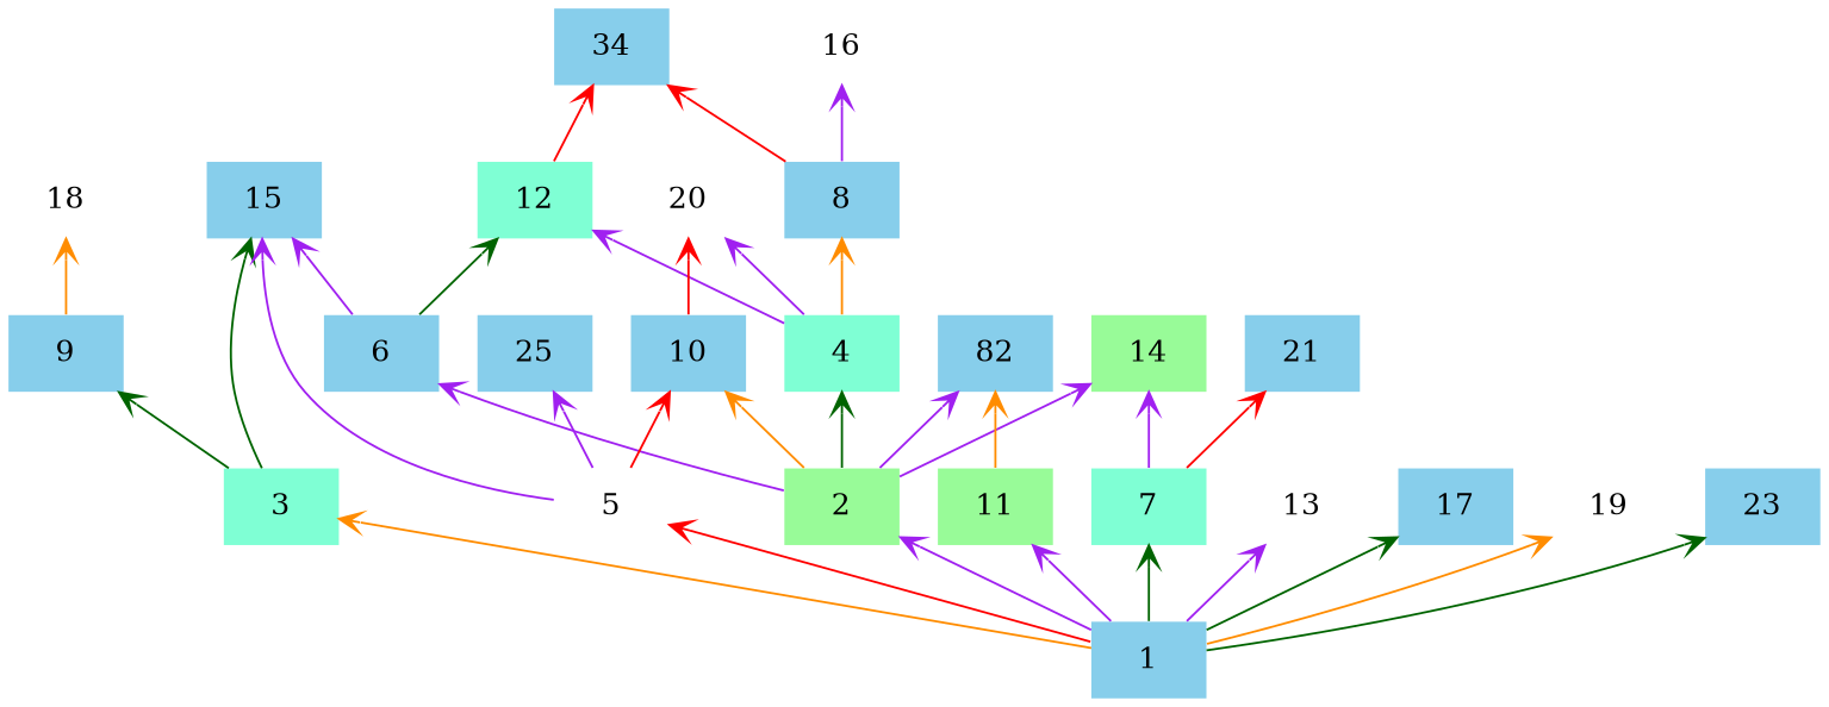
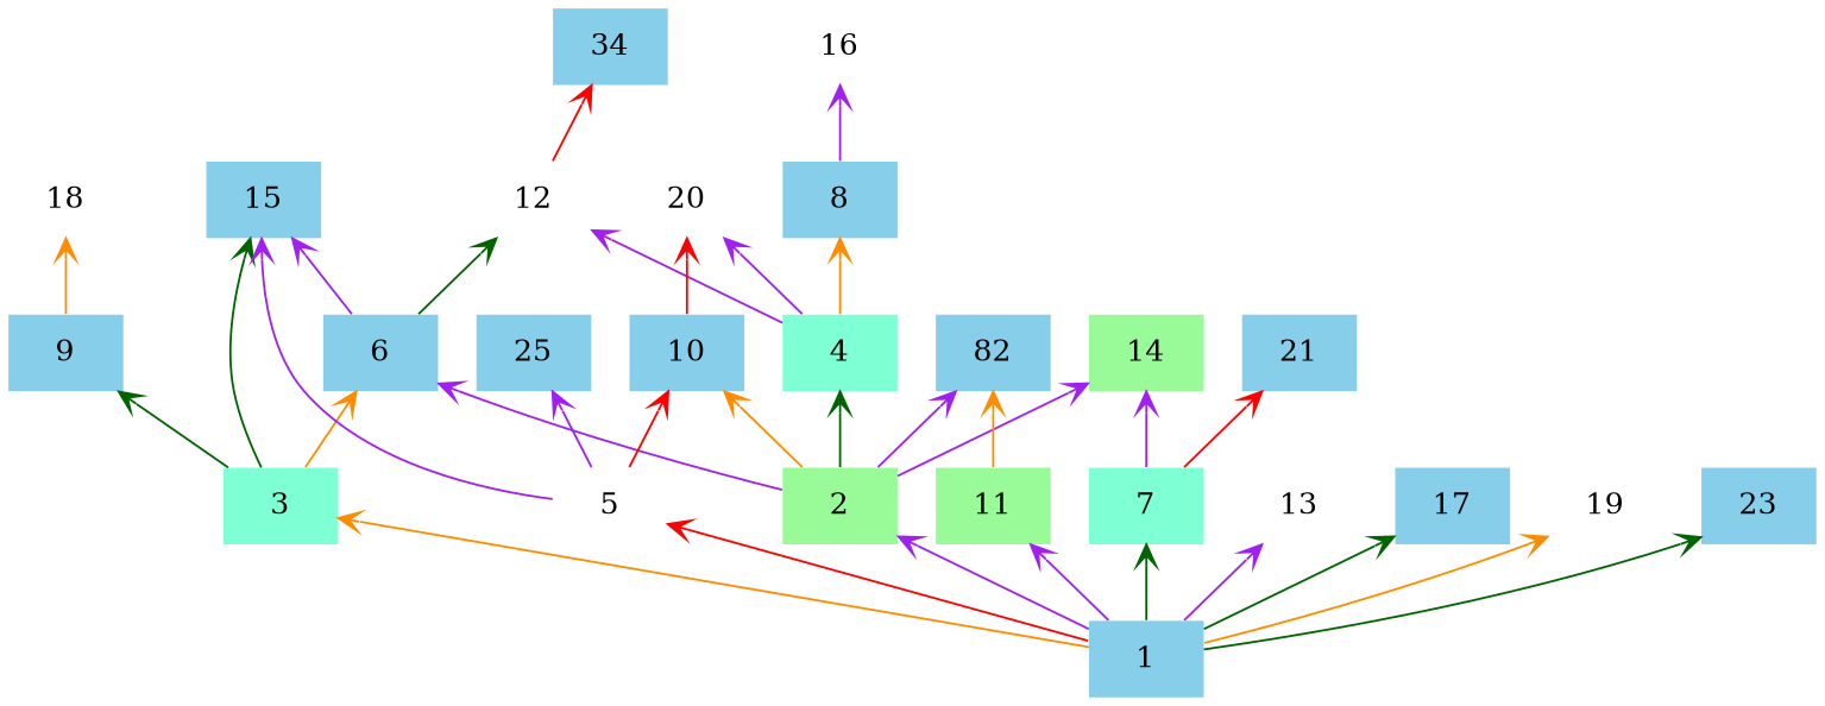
  digraph {
    rankdir=BT
    node [fillcolor=skyblue shape=none style=filled]
    edge [arrowhead=vee color=purple]
    2 [fillcolor=palegreen]
    1
    3 [fillcolor=aquamarine]
    5 [fillcolor=white]
    7 [fillcolor=aquamarine]
    11 [fillcolor=palegreen]
    13 [fillcolor=white]
    17
    19 [fillcolor=white]
    23
    4 [fillcolor=aquamarine]
    6
    10
    14 [fillcolor=palegreen]
    n15 [label=82]
    9
    15
    25
    21
    8
-   12 [fillcolor=aquamarine]
+   12 [fillcolor=white]
    20 [fillcolor=white]
    18 [fillcolor=white]
    16 [fillcolor=white]
    n25 [label=34]
    2 -> 4 [color=darkgreen]
    2 -> 6
    2 -> 10 [color=darkorange]
    2 -> 14
    2 -> n15
    1 -> 2
    1 -> 3 [color=darkorange]
    1 -> 5 [color=red]
    1 -> 7 [color=darkgreen]
    1 -> 11
    1 -> 13
    1 -> 17 [color=darkgreen]
    1 -> 19 [color=darkorange]
    1 -> 23 [color=darkgreen]
+   3 -> 6 [color=darkorange]
    3 -> 9 [color=darkgreen]
    3 -> 15 [color=darkgreen]
    5 -> 10 [color=red]
    5 -> 15
    5 -> 25
    7 -> 14
    7 -> 21 [color=red]
    11 -> n15 [color=darkorange]
    4 -> 8 [color=darkorange]
    4 -> 12
    4 -> 20
    6 -> 15
    6 -> 12 [color=darkgreen]
    10 -> 20 [color=red]
    9 -> 18 [color=darkorange]
    8 -> 16
-   8 -> n25 [color=red]
    12 -> n25 [color=red]
  }
